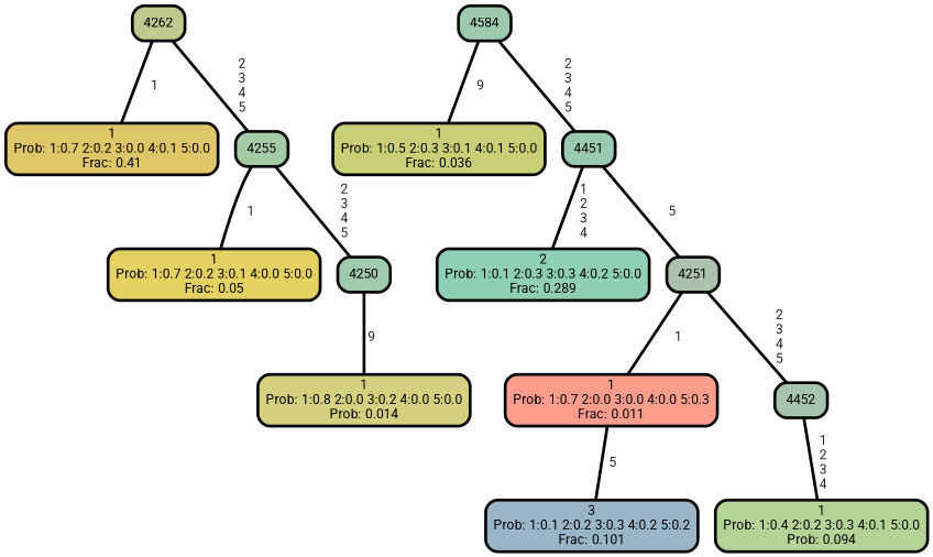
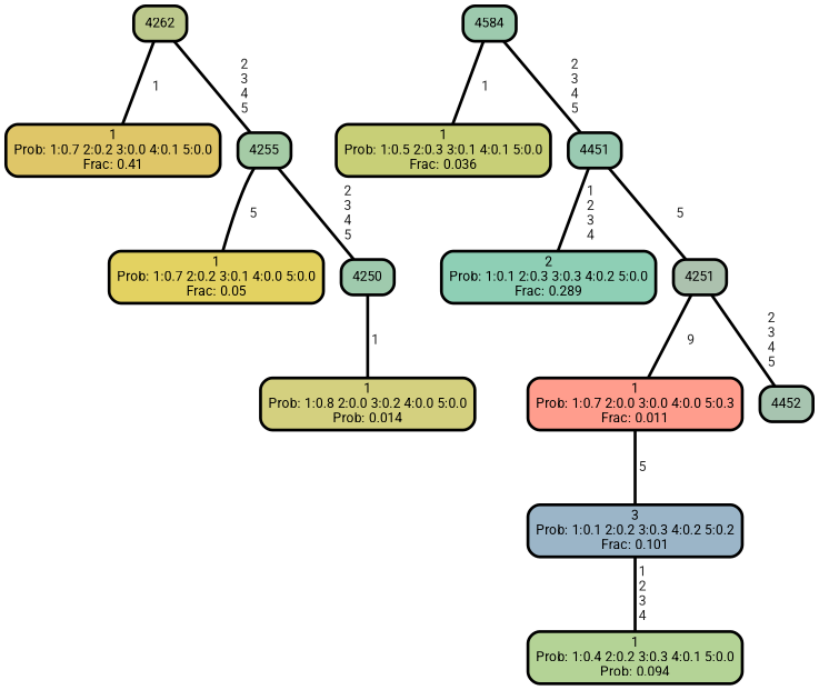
  graph {
    fontname=Roboto
    ranksep="0 equally"
    splines=straight
    node [color=black fontcolor=black fontname=Roboto penwidth=3 shape=box style="filled, rounded"]
    edge [color=black fontcolor=grey14 fontname=Roboto fontweight=bold penwidth=3]
    n1 [fillcolor="#dfc668" label="1\nProb: 1:0.7 2:0.2 3:0.0 4:0.1 5:0.0\nFrac: 0.41"]
    n2 [fillcolor="#bdc98d" label=4262]
    n3 [fillcolor="#a5cba6" label=4255]
    n4 [fillcolor="#e3d261" label="1\nProb: 1:0.7 2:0.2 3:0.1 4:0.0 5:0.0\nFrac: 0.05"]
    n5 [fillcolor="#9fcaad" label=4250]
    n6 [fillcolor="#d4d07f" label="1\nProb: 1:0.8 2:0.0 3:0.2 4:0.0 5:0.0\nProb: 0.014"]
    n7 [fillcolor="#9dcaae" label=4584]
    n8 [fillcolor="#c8cf77" label="1\nProb: 1:0.5 2:0.3 3:0.1 4:0.1 5:0.0\nFrac: 0.036"]
    n9 [fillcolor="#9acab2" label=4451]
    n10 [fillcolor="#8ecfb5" label="2\nProb: 1:0.1 2:0.3 3:0.3 4:0.2 5:0.0\nFrac: 0.289"]
    n11 [fillcolor="#acc1ae" label=4251]
    n12 [fillcolor="#ff9d8d" label="1\nProb: 1:0.7 2:0.0 3:0.0 4:0.0 5:0.3\nFrac: 0.011"]
    n13 [fillcolor="#a7c4b0" label=4452]
    n14 [fillcolor="#9bb5c8" label="3\nProb: 1:0.1 2:0.2 3:0.3 4:0.2 5:0.2\nFrac: 0.101"]
    n15 [fillcolor="#b4d396" label="1\nProb: 1:0.4 2:0.2 3:0.3 4:0.1 5:0.0\nProb: 0.094"]
    subgraph sub_1 {
      rank=same
    }
    n2 -- n1 [label=" 1"]
    n2 -- n3 [label=" 2\n 3\n 4\n 5"]
-   n3 -- n4 [label=" 1"]
+   n3 -- n4 [label=" 5"]
    n3 -- n5 [label=" 2\n 3\n 4\n 5"]
-   n5 -- n6 [label=" 9"]
-   n7 -- n8 [label=" 9"]
+   n5 -- n6 [label=" 1"]
+   n7 -- n8 [label=" 1"]
    n7 -- n9 [label=" 2\n 3\n 4\n 5"]
    n9 -- n10 [label=" 1\n 2\n 3\n 4"]
    n9 -- n11 [label=" 5"]
-   n11 -- n12 [label=" 1"]
+   n11 -- n12 [label=" 9"]
    n11 -- n13 [label=" 2\n 3\n 4\n 5"]
    n12 -- n14 [label=" 5"]
-   n13 -- n15 [label=" 1\n 2\n 3\n 4"]
+   n14 -- n15 [label=" 1\n 2\n 3\n 4"]
  }
